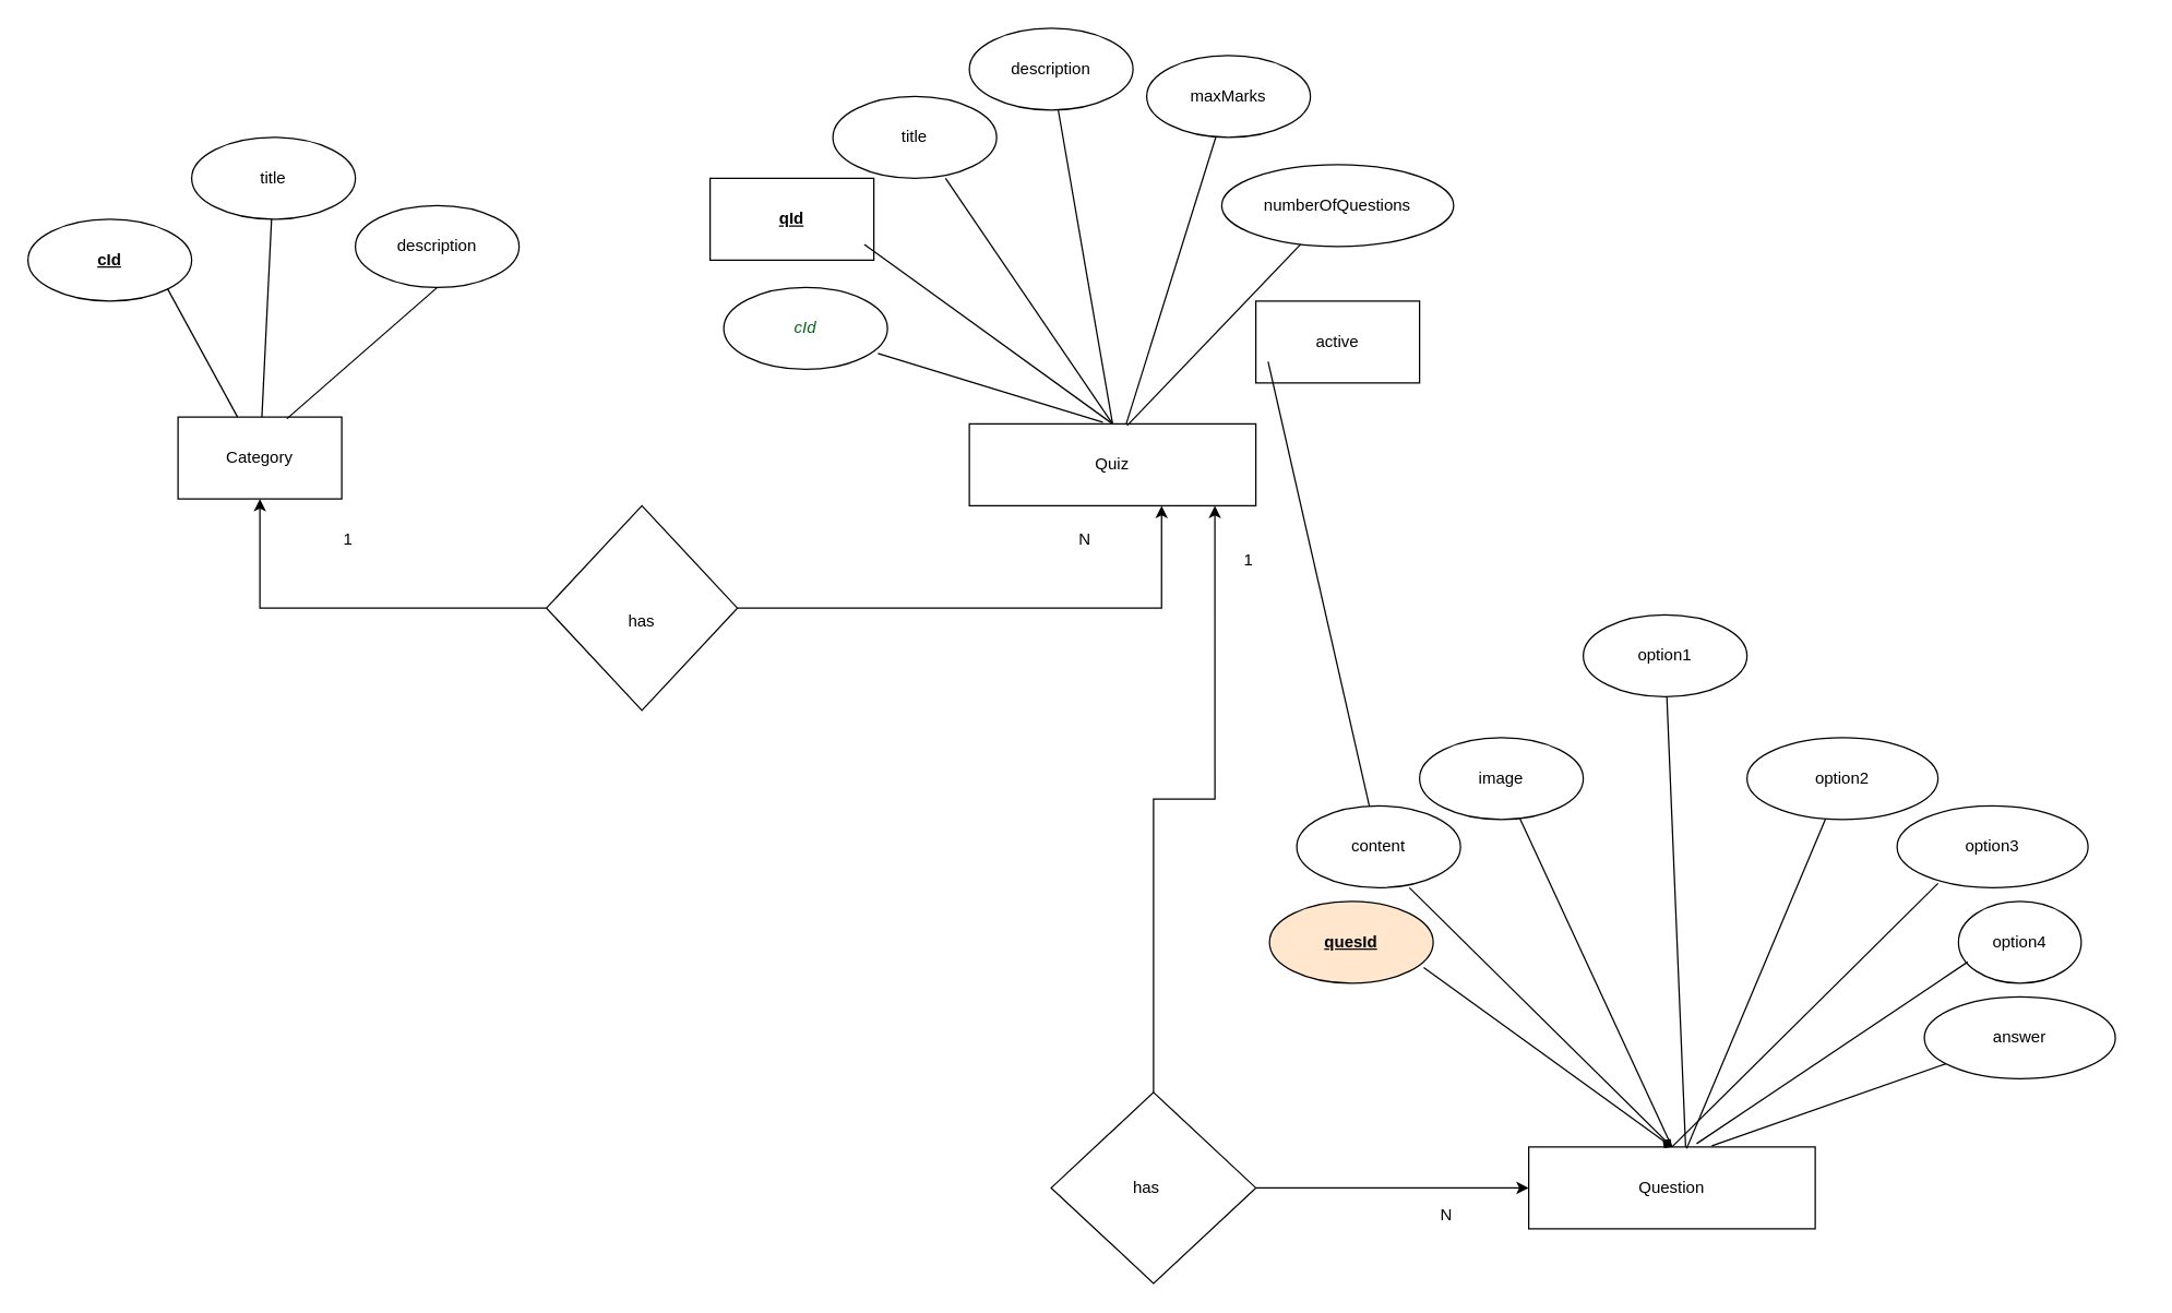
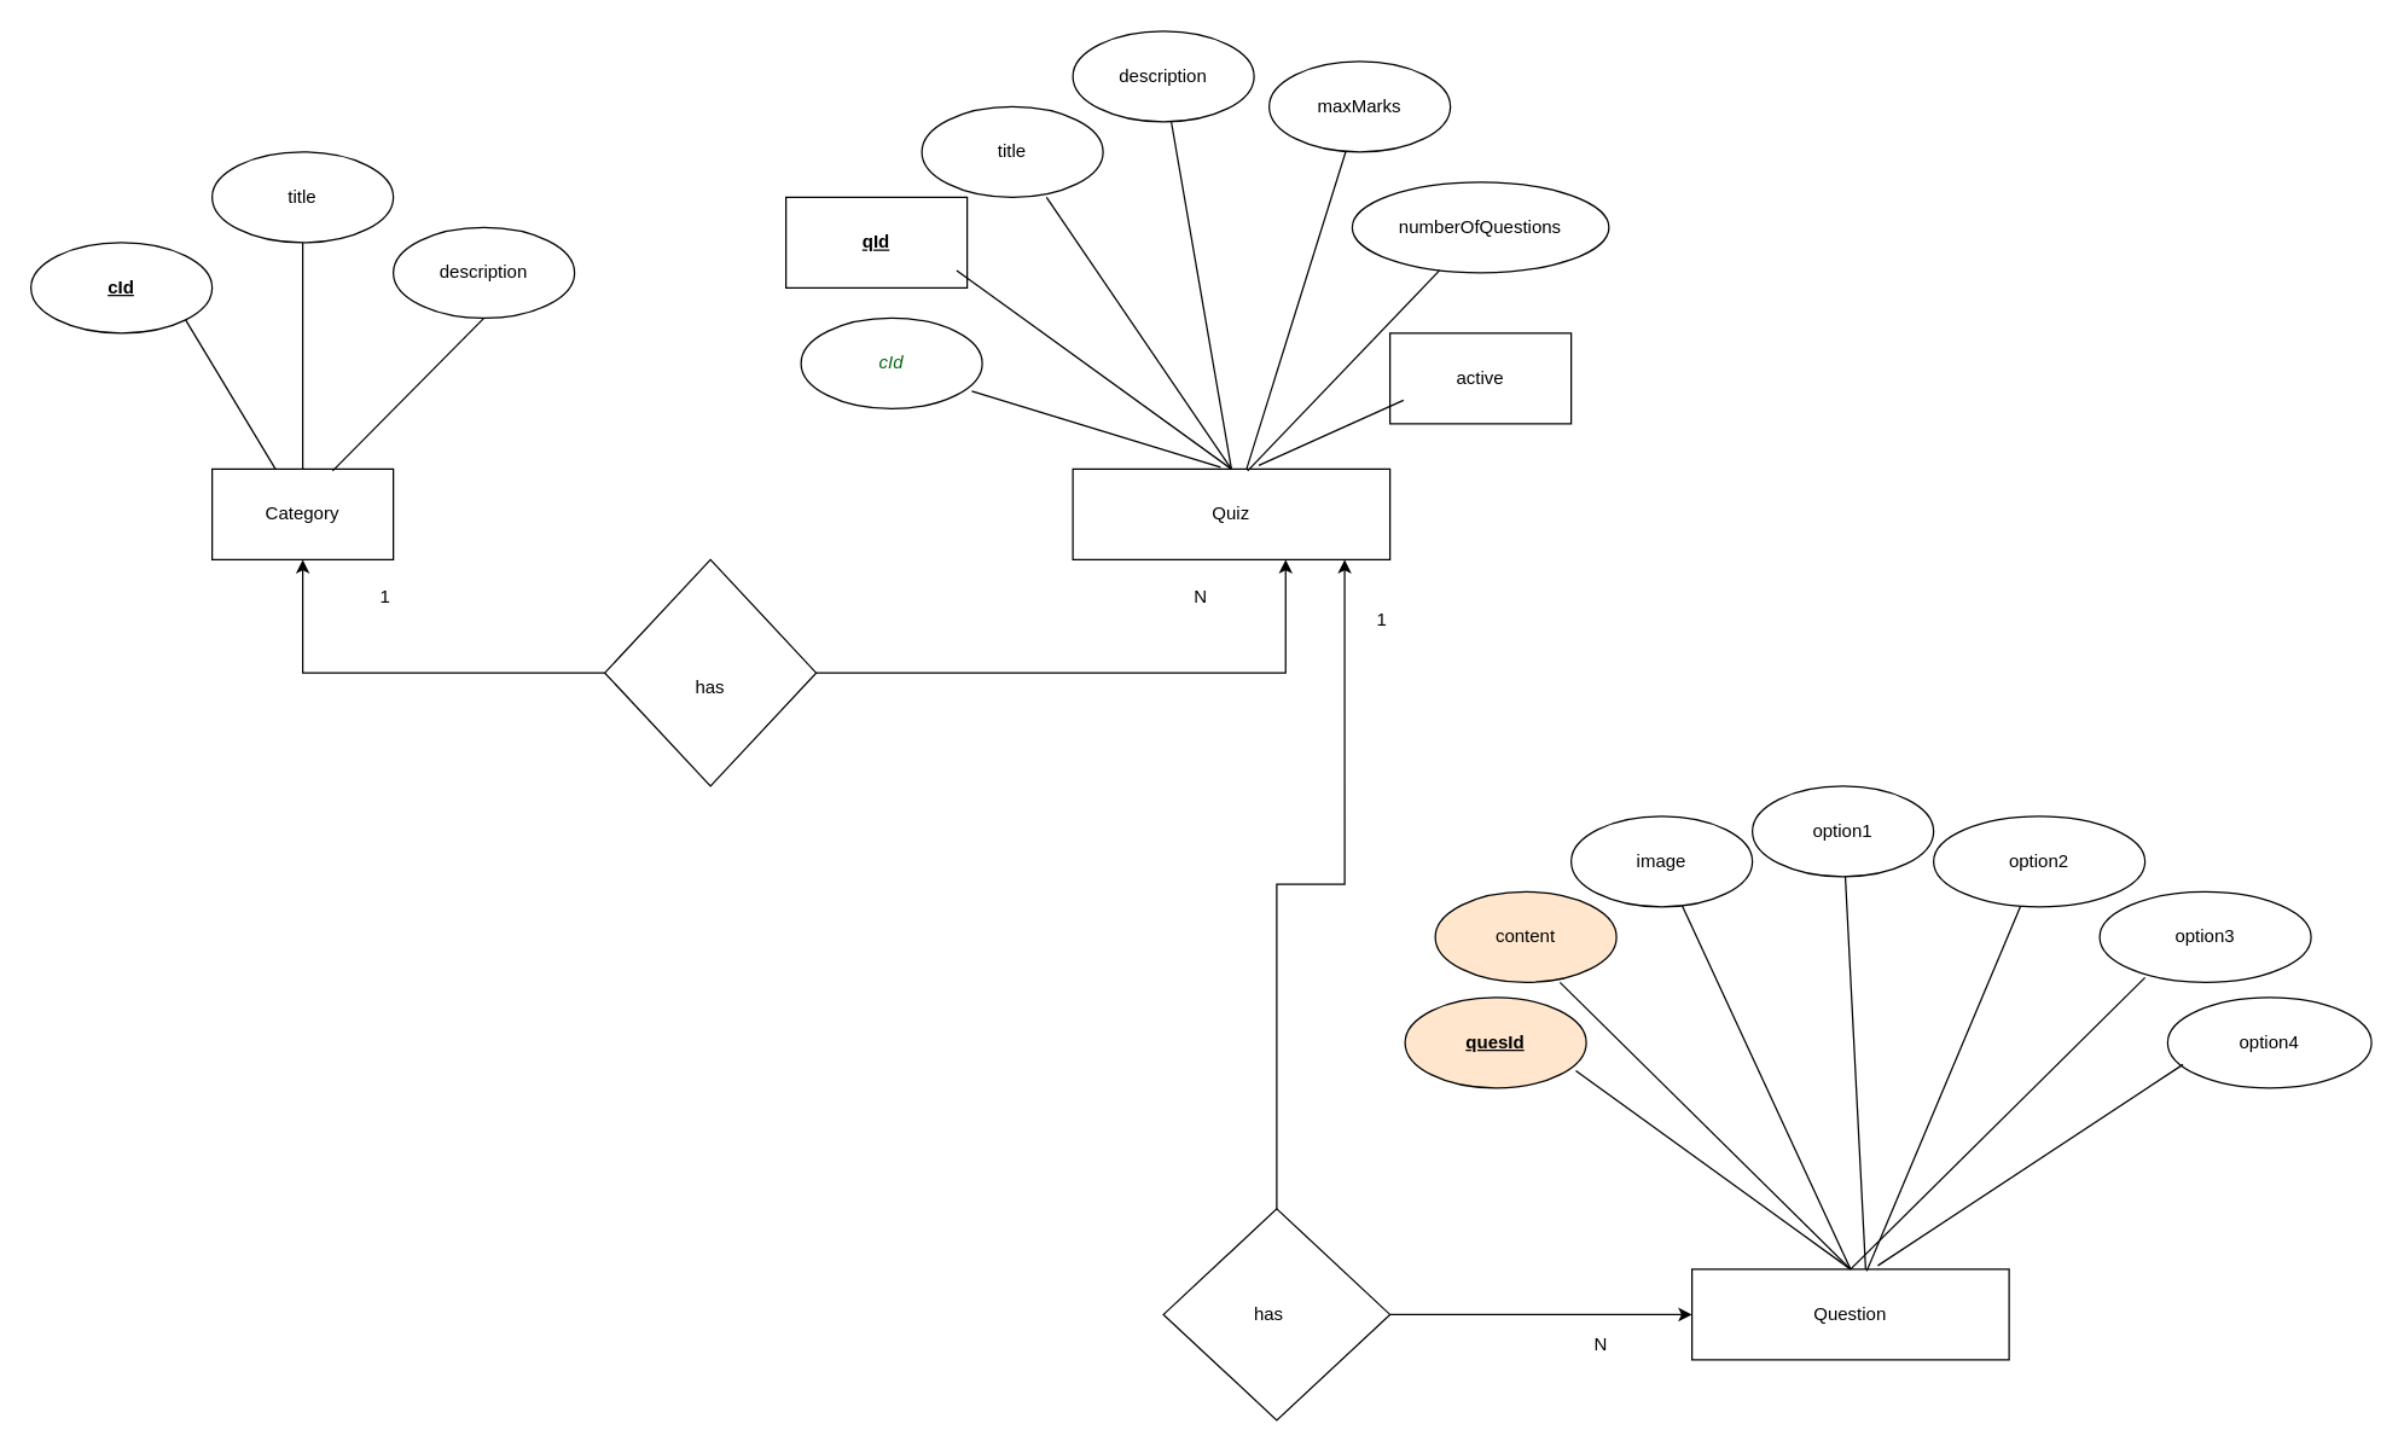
  <mxCell id="0" />
  <mxCell id="1" parent="0" />
- <mxCell id="2" value="Category" style="rounded=0;whiteSpace=wrap;html=1;" vertex="1" parent="1"><mxGeometry x="130" y="305" width="120" height="60" as="geometry" /></mxCell>
+ <mxCell id="2" value="Category" style="rounded=0;whiteSpace=wrap;html=1;" vertex="1" parent="1"><mxGeometry x="140" y="310" width="120" height="60" as="geometry" /></mxCell>
  <mxCell id="3" value="&lt;u&gt;&lt;b&gt;cId&lt;/b&gt;&lt;/u&gt;" style="ellipse;whiteSpace=wrap;html=1;" vertex="1" parent="1"><mxGeometry x="20" y="160" width="120" height="60" as="geometry" /></mxCell>
  <mxCell id="4" value="title" style="ellipse;whiteSpace=wrap;html=1;" vertex="1" parent="1"><mxGeometry x="140" y="100" width="120" height="60" as="geometry" /></mxCell>
  <mxCell id="5" value="description" style="ellipse;whiteSpace=wrap;html=1;" vertex="1" parent="1"><mxGeometry y="150" width="120" height="60" as="geometry" x="260" /></mxCell>
  <mxCell id="6" value="&lt;b&gt;&lt;u&gt;qId&lt;/u&gt;&lt;/b&gt;" style="whiteSpace=wrap;html=1;rounded=0;" vertex="1" parent="1"><mxGeometry x="520" y="130" width="120" height="60" as="geometry" /></mxCell>
  <mxCell id="7" value="Quiz" style="rounded=0;whiteSpace=wrap;html=1;" vertex="1" parent="1"><mxGeometry x="710" y="310" width="210" height="60" as="geometry" /></mxCell>
  <mxCell id="8" value="title" style="ellipse;whiteSpace=wrap;html=1;" vertex="1" parent="1"><mxGeometry x="610" y="70" width="120" height="60" as="geometry" /></mxCell>
  <mxCell id="9" value="description" style="ellipse;whiteSpace=wrap;html=1;" vertex="1" parent="1"><mxGeometry x="710" y="20" width="120" height="60" as="geometry" /></mxCell>
  <mxCell id="10" value="maxMarks" style="ellipse;whiteSpace=wrap;html=1;" vertex="1" parent="1"><mxGeometry x="840" y="40" width="120" height="60" as="geometry" /></mxCell>
  <mxCell id="11" value="active" style="whiteSpace=wrap;html=1;rounded=0;" vertex="1" parent="1"><mxGeometry x="920" y="220" width="120" height="60" as="geometry" /></mxCell>
  <mxCell id="12" value="numberOfQuestions" style="ellipse;whiteSpace=wrap;html=1;" vertex="1" parent="1"><mxGeometry x="895" y="120" width="170" height="60" as="geometry" /></mxCell>
  <mxCell id="13" value="" style="endArrow=none;html=1;exitX=0.942;exitY=0.807;exitDx=0;exitDy=0;exitPerimeter=0;entryX=0.5;entryY=0;entryDx=0;entryDy=0;" edge="1" parent="1" source="6" target="7"><mxGeometry width="50" height="50" relative="1" as="geometry"><mxPoint x="660" y="380" as="sourcePoint" /><mxPoint x="820" y="305" as="targetPoint" /></mxGeometry></mxCell>
  <mxCell id="14" value="" style="endArrow=none;html=1;exitX=0.688;exitY=1;exitDx=0;exitDy=0;exitPerimeter=0;entryX=0.5;entryY=0;entryDx=0;entryDy=0;" edge="1" parent="1" source="8" target="7"><mxGeometry width="50" height="50" relative="1" as="geometry"><mxPoint x="685" y="158.42" as="sourcePoint" /><mxPoint x="787" y="300" as="targetPoint" /></mxGeometry></mxCell>
  <mxCell id="15" value="" style="endArrow=none;html=1;entryX=0.5;entryY=0;entryDx=0;entryDy=0;" edge="1" parent="1" source="9" target="7"><mxGeometry width="50" height="50" relative="1" as="geometry"><mxPoint x="760.74" y="110" as="sourcePoint" /><mxPoint x="869.262" y="261.58" as="targetPoint" /></mxGeometry></mxCell>
  <mxCell id="16" value="" style="endArrow=none;html=1;" edge="1" parent="1" source="10"><mxGeometry width="50" height="50" relative="1" as="geometry"><mxPoint x="770.74" y="120" as="sourcePoint" /><mxPoint x="825" y="310" as="targetPoint" /></mxGeometry></mxCell>
  <mxCell id="17" value="" style="endArrow=none;html=1;entryX=0.551;entryY=0.02;entryDx=0;entryDy=0;entryPerimeter=0;" edge="1" parent="1" source="12" target="7"><mxGeometry width="50" height="50" relative="1" as="geometry"><mxPoint x="882.877" y="119.788" as="sourcePoint" /><mxPoint x="835" y="320" as="targetPoint" /></mxGeometry></mxCell>
- <mxCell id="18" value="" style="endArrow=none;html=1;exitX=0.075;exitY=0.74;exitDx=0;exitDy=0;exitPerimeter=0;" edge="1" parent="1" source="11" target="32"><mxGeometry width="50" height="50" relative="1" as="geometry"><mxPoint x="962.812" y="188.424" as="sourcePoint" /><mxPoint x="835.71" y="321.2" as="targetPoint" /></mxGeometry></mxCell>
+ <mxCell id="18" value="" style="endArrow=none;html=1;entryX=0.586;entryY=-0.04;entryDx=0;entryDy=0;entryPerimeter=0;exitX=0.075;exitY=0.74;exitDx=0;exitDy=0;exitPerimeter=0;" edge="1" parent="1" source="11" target="7"><mxGeometry width="50" height="50" relative="1" as="geometry"><mxPoint x="962.812" y="188.424" as="sourcePoint" /><mxPoint x="835.71" y="321.2" as="targetPoint" /></mxGeometry></mxCell>
  <mxCell id="19" value="" style="endArrow=none;html=1;entryX=0.5;entryY=1;entryDx=0;entryDy=0;exitX=0.665;exitY=0.02;exitDx=0;exitDy=0;exitPerimeter=0;" edge="1" parent="1" source="2" target="5"><mxGeometry width="50" height="50" relative="1" as="geometry"><mxPoint x="660" y="380" as="sourcePoint" /><mxPoint x="710" y="330" as="targetPoint" /></mxGeometry></mxCell>
  <mxCell id="20" value="" style="endArrow=none;html=1;" edge="1" parent="1" source="2" target="4"><mxGeometry width="50" height="50" relative="1" as="geometry"><mxPoint x="246" y="290" as="sourcePoint" /><mxPoint x="330" y="220" as="targetPoint" /></mxGeometry></mxCell>
  <mxCell id="21" value="" style="endArrow=none;html=1;entryX=1;entryY=1;entryDx=0;entryDy=0;" edge="1" parent="1" source="2" target="3"><mxGeometry width="50" height="50" relative="1" as="geometry"><mxPoint x="208.333" y="290" as="sourcePoint" /><mxPoint x="201.666" y="169.988" as="targetPoint" /></mxGeometry></mxCell>
  <mxCell id="22" value="&lt;i&gt;&lt;font color=&quot;#076614&quot;&gt;cId&lt;/font&gt;&lt;/i&gt;" style="ellipse;whiteSpace=wrap;html=1;" vertex="1" parent="1"><mxGeometry x="530" y="210" width="120" height="60" as="geometry" /></mxCell>
  <mxCell id="23" value="" style="endArrow=none;html=1;exitX=0.942;exitY=0.807;exitDx=0;exitDy=0;exitPerimeter=0;entryX=0.466;entryY=-0.02;entryDx=0;entryDy=0;entryPerimeter=0;" edge="1" parent="1" source="22" target="7"><mxGeometry width="50" height="50" relative="1" as="geometry"><mxPoint x="600" y="450" as="sourcePoint" /><mxPoint x="755" y="380" as="targetPoint" /></mxGeometry></mxCell>
  <mxCell id="24" style="edgeStyle=orthogonalEdgeStyle;rounded=0;orthogonalLoop=1;jettySize=auto;html=1;entryX=0.5;entryY=1;entryDx=0;entryDy=0;" edge="1" parent="1" source="26" target="2"><mxGeometry relative="1" as="geometry" /></mxCell>
  <mxCell id="25" style="edgeStyle=orthogonalEdgeStyle;rounded=0;orthogonalLoop=1;jettySize=auto;html=1;entryX=0.671;entryY=1;entryDx=0;entryDy=0;entryPerimeter=0;" edge="1" parent="1" source="26" target="7"><mxGeometry relative="1" as="geometry"><mxPoint x="850" y="380" as="targetPoint" /></mxGeometry></mxCell>
  <mxCell id="26" value="" style="rhombus;whiteSpace=wrap;html=1;" vertex="1" parent="1"><mxGeometry x="400" y="370" width="140" height="150" as="geometry" /></mxCell>
  <mxCell id="27" value="1" style="text;html=1;strokeColor=none;fillColor=none;align=center;verticalAlign=middle;whiteSpace=wrap;rounded=0;" vertex="1" parent="1"><mxGeometry x="220" y="380" width="70" height="30" as="geometry" /></mxCell>
  <mxCell id="28" value="N" style="text;html=1;strokeColor=none;fillColor=none;align=center;verticalAlign=middle;whiteSpace=wrap;rounded=0;" vertex="1" parent="1"><mxGeometry x="760" y="380" width="70" height="30" as="geometry" /></mxCell>
  <mxCell id="29" value="has" style="text;html=1;strokeColor=none;fillColor=none;align=center;verticalAlign=middle;whiteSpace=wrap;rounded=0;" vertex="1" parent="1"><mxGeometry x="435" y="440" width="70" height="30" as="geometry" /></mxCell>
  <mxCell id="30" value="&lt;b&gt;&lt;u&gt;quesId&lt;/u&gt;&lt;/b&gt;" style="ellipse;whiteSpace=wrap;html=1;fillColor=#ffe6cc;" vertex="1" parent="1"><mxGeometry x="930" y="660" width="120" height="60" as="geometry" /></mxCell>
  <mxCell id="31" value="Question" style="rounded=0;whiteSpace=wrap;html=1;" vertex="1" parent="1"><mxGeometry x="1120" y="840" width="210" height="60" as="geometry" /></mxCell>
- <mxCell id="32" value="content" style="ellipse;whiteSpace=wrap;html=1;" vertex="1" parent="1"><mxGeometry x="950" y="590" width="120" height="60" as="geometry" /></mxCell>
+ <mxCell id="32" value="content" style="ellipse;whiteSpace=wrap;html=1;fillColor=#ffe6cc;" vertex="1" parent="1"><mxGeometry x="950" y="590" width="120" height="60" as="geometry" /></mxCell>
  <mxCell id="33" value="image" style="ellipse;whiteSpace=wrap;html=1;" vertex="1" parent="1"><mxGeometry x="1040" y="540" width="120" height="60" as="geometry" /></mxCell>
- <mxCell id="34" value="option1" style="ellipse;whiteSpace=wrap;html=1;" vertex="1" parent="1"><mxGeometry x="1160" y="450" width="120" height="60" as="geometry" /></mxCell>
- <mxCell id="35" value="option4" style="ellipse;whiteSpace=wrap;html=1;" vertex="1" parent="1"><mxGeometry x="1435" y="660" width="90" height="60" as="geometry" /></mxCell>
+ <mxCell id="34" value="option1" style="ellipse;whiteSpace=wrap;html=1;" vertex="1" parent="1"><mxGeometry x="1160" y="520" width="120" height="60" as="geometry" /></mxCell>
+ <mxCell id="35" value="option4" style="ellipse;whiteSpace=wrap;html=1;" vertex="1" parent="1"><mxGeometry x="1435" y="660" width="135" height="60" as="geometry" /></mxCell>
  <mxCell id="36" value="option2" style="ellipse;whiteSpace=wrap;html=1;" vertex="1" parent="1"><mxGeometry x="1280" y="540" width="140" height="60" as="geometry" /></mxCell>
- <mxCell id="37" value="" style="endArrow=diamond;html=1;exitX=0.942;exitY=0.807;exitDx=0;exitDy=0;exitPerimeter=0;entryX=0.5;entryY=0;entryDx=0;entryDy=0;" edge="1" parent="1" source="30" target="31"><mxGeometry width="50" height="50" relative="1" as="geometry"><mxPoint x="1070" y="910" as="sourcePoint" /><mxPoint x="1230" y="835" as="targetPoint" /></mxGeometry></mxCell>
+ <mxCell id="37" value="" style="endArrow=none;html=1;exitX=0.942;exitY=0.807;exitDx=0;exitDy=0;exitPerimeter=0;entryX=0.5;entryY=0;entryDx=0;entryDy=0;" edge="1" parent="1" source="30" target="31"><mxGeometry width="50" height="50" relative="1" as="geometry"><mxPoint x="1070" y="910" as="sourcePoint" /><mxPoint x="1230" y="835" as="targetPoint" /></mxGeometry></mxCell>
  <mxCell id="38" value="" style="endArrow=none;html=1;exitX=0.688;exitY=1;exitDx=0;exitDy=0;exitPerimeter=0;entryX=0.5;entryY=0;entryDx=0;entryDy=0;" edge="1" parent="1" source="32" target="31"><mxGeometry width="50" height="50" relative="1" as="geometry"><mxPoint x="1095" y="688.42" as="sourcePoint" /><mxPoint x="1197" y="830" as="targetPoint" /></mxGeometry></mxCell>
  <mxCell id="39" value="" style="endArrow=none;html=1;entryX=0.5;entryY=0;entryDx=0;entryDy=0;" edge="1" parent="1" source="33" target="31"><mxGeometry width="50" height="50" relative="1" as="geometry"><mxPoint x="1170.74" y="640" as="sourcePoint" /><mxPoint x="1279.262" y="791.58" as="targetPoint" /></mxGeometry></mxCell>
  <mxCell id="40" value="" style="endArrow=none;html=1;" edge="1" parent="1" source="34"><mxGeometry width="50" height="50" relative="1" as="geometry"><mxPoint x="1180.74" y="650" as="sourcePoint" /><mxPoint x="1235" y="840" as="targetPoint" /></mxGeometry></mxCell>
  <mxCell id="41" value="" style="endArrow=none;html=1;entryX=0.551;entryY=0.02;entryDx=0;entryDy=0;entryPerimeter=0;" edge="1" parent="1" source="36" target="31"><mxGeometry width="50" height="50" relative="1" as="geometry"><mxPoint x="1292.877" y="649.788" as="sourcePoint" /><mxPoint x="1245" y="850" as="targetPoint" /></mxGeometry></mxCell>
  <mxCell id="42" value="" style="endArrow=none;html=1;entryX=0.586;entryY=-0.04;entryDx=0;entryDy=0;entryPerimeter=0;exitX=0.075;exitY=0.74;exitDx=0;exitDy=0;exitPerimeter=0;" edge="1" parent="1" source="35" target="31"><mxGeometry width="50" height="50" relative="1" as="geometry"><mxPoint x="1372.812" y="718.424" as="sourcePoint" /><mxPoint x="1245.71" y="851.2" as="targetPoint" /></mxGeometry></mxCell>
  <mxCell id="43" value="option3" style="ellipse;whiteSpace=wrap;html=1;" vertex="1" parent="1"><mxGeometry x="1390" y="590" width="140" height="60" as="geometry" /></mxCell>
- <mxCell id="44" value="answer" style="ellipse;whiteSpace=wrap;html=1;" vertex="1" parent="1"><mxGeometry x="1410" y="730" width="140" height="60" as="geometry" /></mxCell>
- <mxCell id="45" value="" style="endArrow=none;html=1;entryX=0.639;entryY=-0.013;entryDx=0;entryDy=0;entryPerimeter=0;" edge="1" parent="1" source="44" target="31"><mxGeometry width="50" height="50" relative="1" as="geometry"><mxPoint x="1417.167" y="769.788" as="sourcePoint" /><mxPoint x="1360" y="961.2" as="targetPoint" /></mxGeometry></mxCell>
  <mxCell id="46" value="" style="endArrow=none;html=1;exitX=0.075;exitY=0.74;exitDx=0;exitDy=0;exitPerimeter=0;entryX=0.5;entryY=0;entryDx=0;entryDy=0;" edge="1" parent="1" target="31"><mxGeometry width="50" height="50" relative="1" as="geometry"><mxPoint x="1420" y="646.8" as="sourcePoint" /><mxPoint x="1219.06" y="790" as="targetPoint" /></mxGeometry></mxCell>
  <mxCell id="47" style="edgeStyle=orthogonalEdgeStyle;rounded=0;orthogonalLoop=1;jettySize=auto;html=1;entryX=0.857;entryY=1;entryDx=0;entryDy=0;entryPerimeter=0;" edge="1" parent="1" source="49" target="7"><mxGeometry relative="1" as="geometry" /></mxCell>
  <mxCell id="48" style="edgeStyle=orthogonalEdgeStyle;rounded=0;orthogonalLoop=1;jettySize=auto;html=1;" edge="1" parent="1" source="49" target="31"><mxGeometry relative="1" as="geometry" /></mxCell>
  <mxCell id="49" value="" style="rhombus;whiteSpace=wrap;html=1;" vertex="1" parent="1"><mxGeometry x="770" y="800" width="150" height="140" as="geometry" /></mxCell>
  <mxCell id="50" value="has" style="text;html=1;strokeColor=none;fillColor=none;align=center;verticalAlign=middle;whiteSpace=wrap;rounded=0;" vertex="1" parent="1"><mxGeometry x="820" y="860" width="40" height="20" as="geometry" /></mxCell>
  <mxCell id="51" value="1" style="text;html=1;strokeColor=none;fillColor=none;align=center;verticalAlign=middle;whiteSpace=wrap;rounded=0;" vertex="1" parent="1"><mxGeometry x="895" y="400" width="40" height="20" as="geometry" /></mxCell>
  <mxCell id="52" value="N" style="text;html=1;strokeColor=none;fillColor=none;align=center;verticalAlign=middle;whiteSpace=wrap;rounded=0;" vertex="1" parent="1"><mxGeometry x="1040" y="880" width="40" height="20" as="geometry" /></mxCell>
